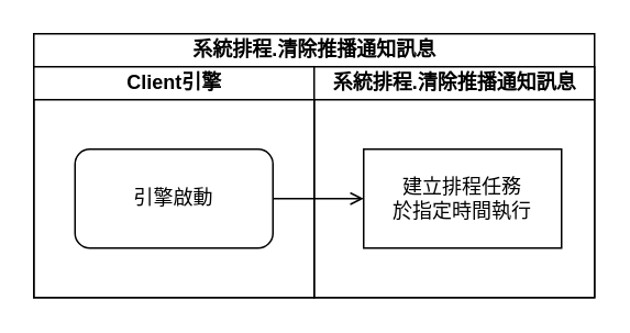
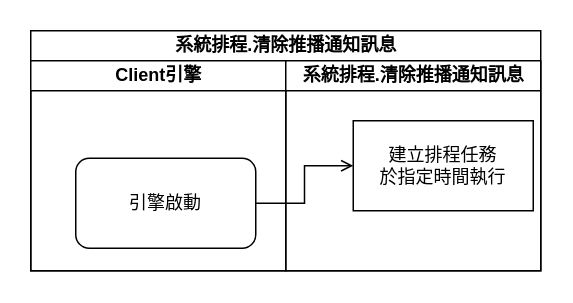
  <mxCell id="0" />
  <mxCell id="1" parent="0" />
  <mxCell id="2" value="系統排程.清除推播通知訊息" style="swimlane;html=1;childLayout=stackLayout;resizeParent=1;resizeParentMax=0;startSize=20;" vertex="1" parent="1"><mxGeometry x="20" y="20" width="340" height="160" as="geometry" /></mxCell>
  <mxCell id="3" value="Client引擎" style="swimlane;html=1;startSize=20;" vertex="1" parent="2"><mxGeometry y="20" width="170" height="140" as="geometry" /></mxCell>
- <mxCell id="4" value="引擎啟動" style="rounded=1;whiteSpace=wrap;html=1;" vertex="1" parent="3"><mxGeometry x="25" y="50" width="120" height="60" as="geometry" /></mxCell>
+ <mxCell id="4" value="引擎啟動" style="rounded=1;whiteSpace=wrap;html=1;" vertex="1" parent="3"><mxGeometry x="30" y="65" width="120" height="60" as="geometry" /></mxCell>
  <mxCell id="5" value="系統排程.清除推播通知訊息" style="swimlane;html=1;startSize=20;" vertex="1" parent="2"><mxGeometry x="170" y="20" width="170" height="140" as="geometry" /></mxCell>
- <mxCell id="6" value="建立排程任務&lt;br&gt;於指定時間執行" style="rounded=0;whiteSpace=wrap;html=1;" vertex="1" parent="5"><mxGeometry x="30" y="50" width="120" height="60" as="geometry" /></mxCell>
+ <mxCell id="6" value="建立排程任務&lt;br&gt;於指定時間執行" style="rounded=0;whiteSpace=wrap;html=1;" vertex="1" parent="5"><mxGeometry x="45" y="40" width="120" height="60" as="geometry" /></mxCell>
  <mxCell id="7" style="edgeStyle=orthogonalEdgeStyle;rounded=0;orthogonalLoop=1;jettySize=auto;html=1;exitX=1;exitY=0.5;exitDx=0;exitDy=0;entryX=0;entryY=0.5;entryDx=0;entryDy=0;endArrow=open;" edge="1" parent="2" source="4" target="6"><mxGeometry relative="1" as="geometry" /></mxCell>
